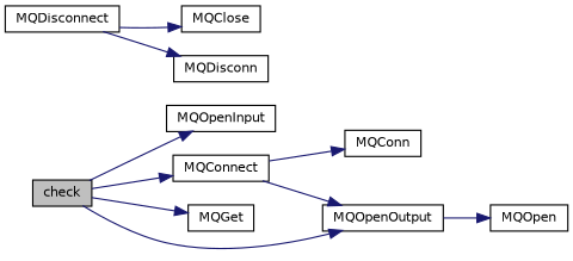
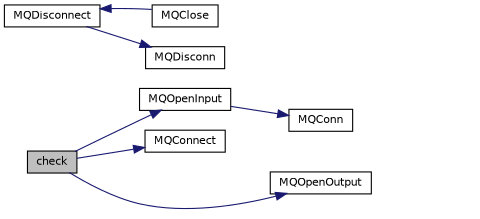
  digraph {
    rankdir=LR
    node [color=black fillcolor=white fontname=Helvetica fontsize=10 shape=record style=filled]
    edge [color=midnightblue fontname=Helvetica fontsize=10 labelfontname=Helvetica labelfontsize=10 style=solid]
    n1 [fillcolor=grey75 fontcolor=black height=0.2 label=check width=0.4]
    n2 [height=0.2 label=MQConnect width=0.4]
    n3 [height=0.2 label=MQOpenInput width=0.4]
-   n4 [height=0.2 label=MQGet width=0.4]
    n5 [height=0.2 label=MQOpenOutput width=0.4]
    n6 [height=0.2 label=MQConn width=0.4]
    n7 [height=0.2 label=MQDisconnect width=0.4]
    n8 [height=0.2 label=MQClose width=0.4]
    n9 [height=0.2 label=MQDisconn width=0.4]
-   n10 [height=0.2 label=MQOpen width=0.4]
    n1 -> n2
    n1 -> n3
-   n1 -> n4
    n1 -> n5
-   n2 -> n5
-   n2 -> n6
-   n5 -> n10
-   n7 -> n8
+   n3 -> n6
+   n8 -> n7
    n7 -> n9
  }
